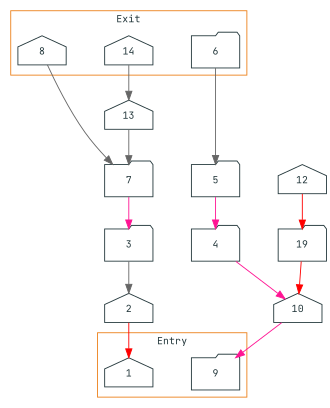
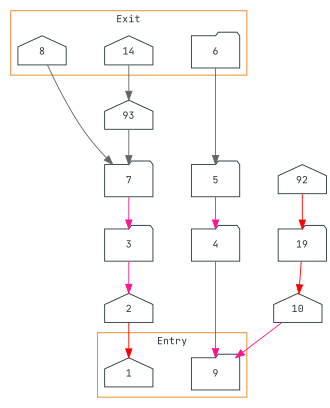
  digraph {
    fontname="JetBrains Mono"
    nodesep=0.6
    rankdir=TB
    node [color="#23373b" fontcolor="#23373b" fontname="JetBrains Mono" fontsize="11pt" shape=folder]
    edge [color=gray40 fontcolor="#23373b" fontname="JetBrains Mono" fontsize="10pt"]
    6
    8 [shape=house]
    14 [shape=house]
    1 [shape=house]
    9
    5
    7
-   13 [shape=house]
+   13 [shape=house label=93]
    4
    3
    2 [shape=house]
-   12 [shape=house]
+   12 [shape=house label=92]
    n13 [label=19]
    10 [shape=house]
    subgraph cluster_1 {
      color="#ec811b"
      fontcolor="#23373b"
      fontsize="11pt"
      label=Exit
      6
      8
      14
    }
    subgraph cluster_2 {
      color="#ec811b"
      fontcolor="#23373b"
      fontsize="11pt"
      label=Entry
      1
      9
    }
    6 -> 5
    8 -> 7
    14 -> 13
    5 -> 4 [color=deeppink]
    7 -> 3 [color=deeppink]
    13 -> 7
-   4 -> 10 [color=deeppink]
-   3 -> 2
+   4 -> 9 [color=deeppink]
+   3 -> 2 [color=deeppink]
    2 -> 1 [color=red]
    12 -> n13 [color=red]
    n13 -> 10 [color=red]
    10 -> 9 [color=deeppink]
  }
